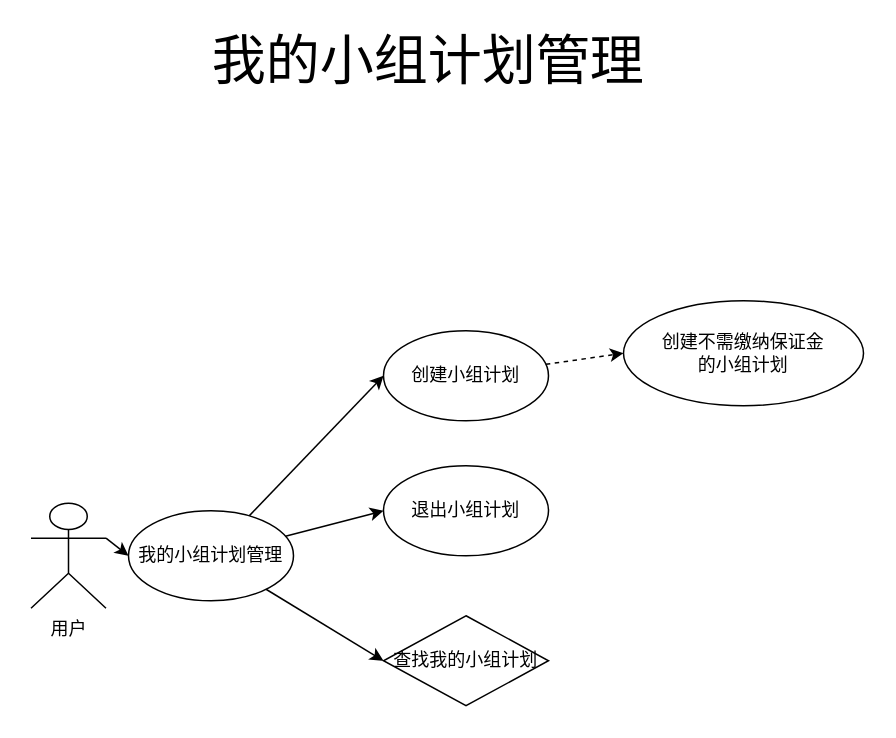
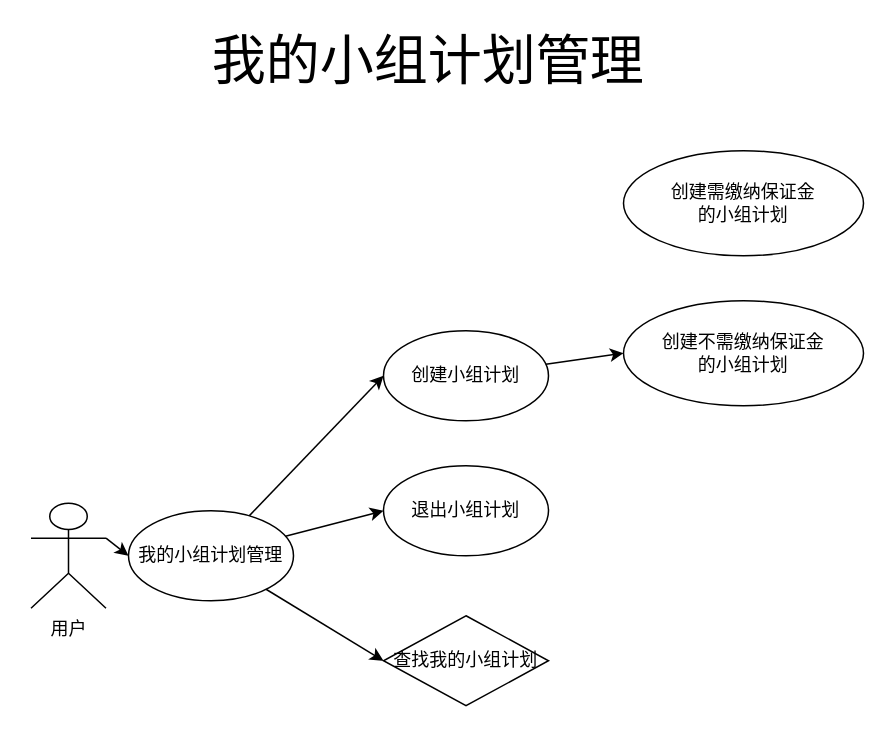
  <mxCell id="0" />
  <mxCell id="1" parent="0" />
  <mxCell id="2" value="用户" style="shape=umlActor;verticalLabelPosition=bottom;verticalAlign=top;html=1;" vertex="1" parent="1"><mxGeometry x="20" y="335" width="50" height="70" as="geometry" /></mxCell>
  <mxCell id="3" style="edgeStyle=none;rounded=0;orthogonalLoop=1;jettySize=auto;html=1;entryX=0;entryY=0.5;entryDx=0;entryDy=0;" edge="1" parent="1" source="6" target="9"><mxGeometry relative="1" as="geometry" /></mxCell>
  <mxCell id="4" style="edgeStyle=none;rounded=0;orthogonalLoop=1;jettySize=auto;html=1;entryX=0;entryY=0.5;entryDx=0;entryDy=0;" edge="1" parent="1" source="6" target="10"><mxGeometry relative="1" as="geometry" /></mxCell>
  <mxCell id="5" style="edgeStyle=none;rounded=0;orthogonalLoop=1;jettySize=auto;html=1;entryX=0;entryY=0.5;entryDx=0;entryDy=0;" edge="1" parent="1" source="6" target="13"><mxGeometry relative="1" as="geometry" /></mxCell>
  <mxCell id="6" value="我的小组计划管理" style="ellipse;whiteSpace=wrap;html=1;" vertex="1" parent="1"><mxGeometry x="85" y="340" width="110" height="60" as="geometry" /></mxCell>
  <mxCell id="7" style="rounded=0;orthogonalLoop=1;jettySize=auto;html=1;exitX=1;exitY=0.333;exitDx=0;exitDy=0;exitPerimeter=0;entryX=0;entryY=0.5;entryDx=0;entryDy=0;" edge="1" parent="1" source="2" target="6"><mxGeometry x="104" y="155" as="geometry" /></mxCell>
- <mxCell id="8" style="edgeStyle=none;rounded=0;orthogonalLoop=1;jettySize=auto;html=1;entryX=0;entryY=0.5;entryDx=0;entryDy=0;dashed=1;" edge="1" parent="1" source="9" target="12"><mxGeometry relative="1" as="geometry" /></mxCell>
+ <mxCell id="8" style="edgeStyle=none;rounded=0;orthogonalLoop=1;jettySize=auto;html=1;entryX=0;entryY=0.5;entryDx=0;entryDy=0;" edge="1" parent="1" source="9" target="12"><mxGeometry relative="1" as="geometry" /></mxCell>
  <mxCell id="9" value="创建小组计划" style="ellipse;whiteSpace=wrap;html=1;" vertex="1" parent="1"><mxGeometry x="255" y="220" width="110" height="60" as="geometry" /></mxCell>
  <mxCell id="10" value="退出小组计划" style="ellipse;whiteSpace=wrap;html=1;" vertex="1" parent="1"><mxGeometry x="255" y="310" width="110" height="60" as="geometry" /></mxCell>
+ <mxCell id="11" value="创建需缴纳保证金&lt;br&gt;的小组计划" style="ellipse;whiteSpace=wrap;html=1;" vertex="1" parent="1"><mxGeometry x="415" y="100" width="160" height="70" as="geometry" /></mxCell>
  <mxCell id="12" value="创建不需缴纳保证金&lt;br&gt;的小组计划" style="ellipse;whiteSpace=wrap;html=1;" vertex="1" parent="1"><mxGeometry x="415" y="200" width="160" height="70" as="geometry" /></mxCell>
  <mxCell id="13" value="查找我的小组计划" style="rhombus;whiteSpace=wrap;html=1;" vertex="1" parent="1"><mxGeometry x="255" y="410" width="110" height="60" as="geometry" /></mxCell>
  <mxCell id="14" value="&lt;font style=&quot;font-size: 36px&quot;&gt;我的小组计划管理&lt;/font&gt;" style="text;html=1;strokeColor=none;fillColor=none;align=center;verticalAlign=middle;whiteSpace=wrap;rounded=0;" vertex="1" parent="1"><mxGeometry x="115" y="20" width="340" height="40" as="geometry" /></mxCell>
